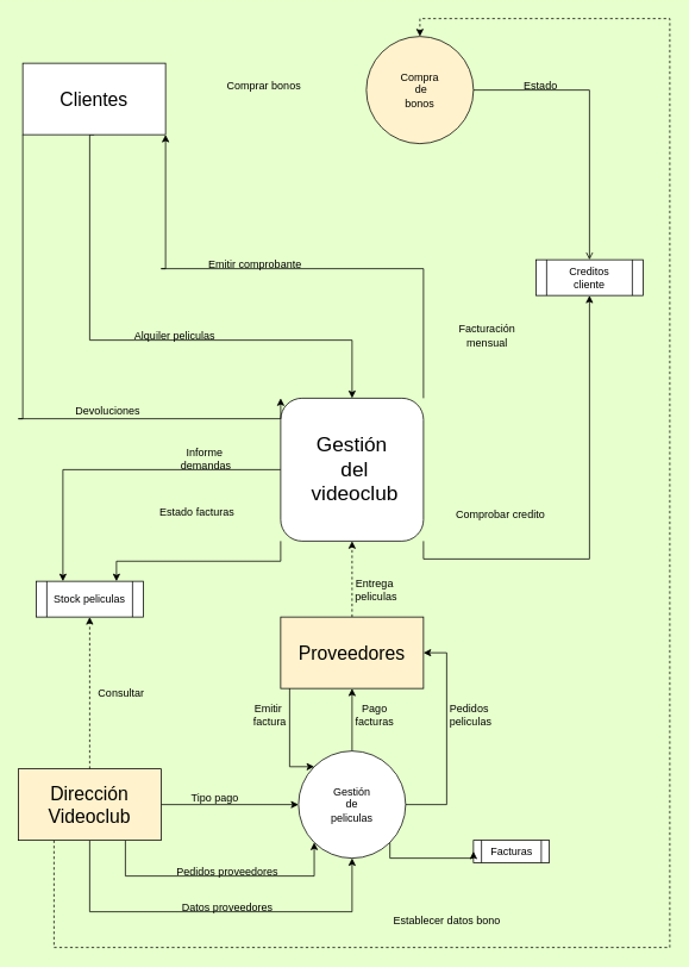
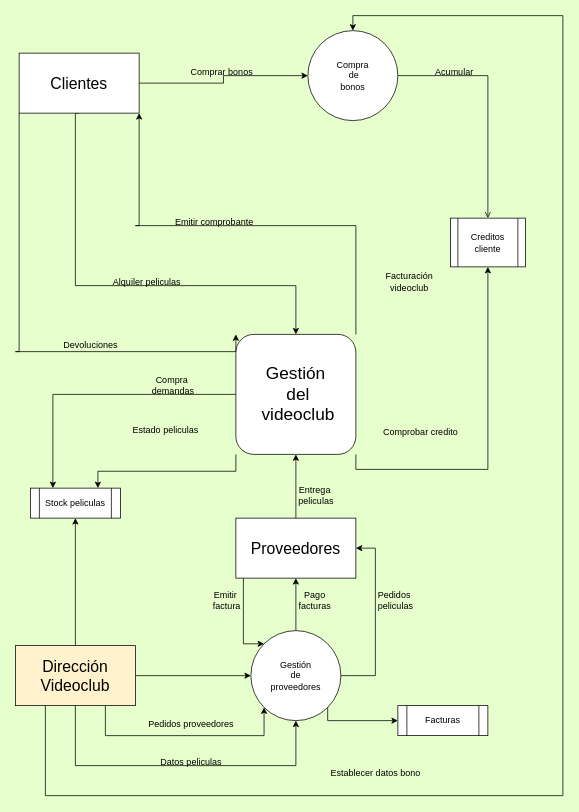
  <mxCell id="0" />
  <mxCell id="1" parent="0" />
  <mxCell id="2" style="edgeStyle=orthogonalEdgeStyle;rounded=0;orthogonalLoop=1;jettySize=auto;html=1;exitX=1;exitY=1;exitDx=0;exitDy=0;entryX=0.5;entryY=1;entryDx=0;entryDy=0;" parent="1" source="5" target="23" edge="1"><mxGeometry relative="1" as="geometry" /></mxCell>
  <mxCell id="3" style="edgeStyle=orthogonalEdgeStyle;rounded=0;orthogonalLoop=1;jettySize=auto;html=1;exitX=0;exitY=0.5;exitDx=0;exitDy=0;entryX=0.25;entryY=0;entryDx=0;entryDy=0;" parent="1" source="5" target="25" edge="1"><mxGeometry relative="1" as="geometry" /></mxCell>
  <mxCell id="4" style="edgeStyle=orthogonalEdgeStyle;rounded=0;orthogonalLoop=1;jettySize=auto;html=1;exitX=0;exitY=1;exitDx=0;exitDy=0;entryX=0.75;entryY=0;entryDx=0;entryDy=0;" parent="1" source="5" target="25" edge="1"><mxGeometry relative="1" as="geometry" /></mxCell>
  <mxCell id="5" value="&lt;div style=&quot;font-size: 23px;&quot;&gt;&lt;font style=&quot;font-size: 23px;&quot;&gt;Gestión&lt;/font&gt;&lt;/div&gt;&lt;div style=&quot;font-size: 23px;&quot;&gt;&lt;font style=&quot;font-size: 23px;&quot;&gt;&amp;nbsp;del&lt;/font&gt;&lt;/div&gt;&lt;div style=&quot;font-size: 23px;&quot;&gt;&lt;font style=&quot;font-size: 23px;&quot;&gt;&amp;nbsp;videoclub&lt;/font&gt;&lt;/div&gt;" style="whiteSpace=wrap;html=1;aspect=fixed;rounded=1;" parent="1" vertex="1"><mxGeometry x="314" y="445" width="160" height="160" as="geometry" /></mxCell>
  <mxCell id="6" style="rounded=0;orthogonalLoop=1;jettySize=auto;html=1;exitX=0.5;exitY=1;exitDx=0;exitDy=0;entryX=0.5;entryY=0;entryDx=0;entryDy=0;edgeStyle=orthogonalEdgeStyle;" parent="1" source="10" target="5" edge="1"><mxGeometry relative="1" as="geometry"><Array as="points"><mxPoint x="100" y="380" /><mxPoint x="394" y="380" /></Array></mxGeometry></mxCell>
  <mxCell id="7" style="rounded=0;orthogonalLoop=1;jettySize=auto;html=1;exitX=1;exitY=1;exitDx=0;exitDy=0;entryX=1;entryY=0;entryDx=0;entryDy=0;startArrow=classic;startFill=1;endArrow=none;endFill=0;edgeStyle=orthogonalEdgeStyle;" parent="1" source="10" target="5" edge="1"><mxGeometry relative="1" as="geometry"><Array as="points"><mxPoint x="180" y="300" /><mxPoint x="451" y="300" /></Array></mxGeometry></mxCell>
  <mxCell id="8" style="rounded=0;orthogonalLoop=1;jettySize=auto;html=1;exitX=0;exitY=1;exitDx=0;exitDy=0;entryX=0;entryY=0;entryDx=0;entryDy=0;edgeStyle=orthogonalEdgeStyle;" parent="1" source="10" target="5" edge="1"><mxGeometry relative="1" as="geometry"><Array as="points"><mxPoint x="20" y="468" /><mxPoint x="300" y="468" /></Array></mxGeometry></mxCell>
+ <mxCell id="9" style="edgeStyle=orthogonalEdgeStyle;rounded=0;orthogonalLoop=1;jettySize=auto;html=1;exitX=1;exitY=0.5;exitDx=0;exitDy=0;entryX=0;entryY=0.5;entryDx=0;entryDy=0;" parent="1" source="10" target="22" edge="1"><mxGeometry relative="1" as="geometry" /></mxCell>
  <mxCell id="10" value="&lt;font style=&quot;font-size: 21px;&quot;&gt;Clientes&lt;/font&gt;" style="rounded=0;whiteSpace=wrap;html=1;" parent="1" vertex="1"><mxGeometry x="25" y="70" width="160" height="80" as="geometry" /></mxCell>
- <mxCell id="11" style="edgeStyle=orthogonalEdgeStyle;rounded=0;orthogonalLoop=1;jettySize=auto;html=1;exitX=0.5;exitY=0;exitDx=0;exitDy=0;entryX=0.5;entryY=1;entryDx=0;entryDy=0;dashed=1;" parent="1" source="12" target="5" edge="1"><mxGeometry relative="1" as="geometry" /></mxCell>
- <mxCell id="12" value="&lt;font style=&quot;font-size: 21px;&quot;&gt;Proveedores&lt;br&gt;&lt;/font&gt;" style="rounded=0;whiteSpace=wrap;html=1;fillColor=#fff2cc;" parent="1" vertex="1"><mxGeometry x="314" y="690" width="160" height="80" as="geometry" /></mxCell>
+ <mxCell id="11" style="edgeStyle=orthogonalEdgeStyle;rounded=0;orthogonalLoop=1;jettySize=auto;html=1;exitX=0.5;exitY=0;exitDx=0;exitDy=0;entryX=0.5;entryY=1;entryDx=0;entryDy=0;" parent="1" source="12" target="5" edge="1"><mxGeometry relative="1" as="geometry" /></mxCell>
+ <mxCell id="12" value="&lt;font style=&quot;font-size: 21px;&quot;&gt;Proveedores&lt;br&gt;&lt;/font&gt;" style="rounded=0;whiteSpace=wrap;html=1;" parent="1" vertex="1"><mxGeometry x="314" y="690" width="160" height="80" as="geometry" /></mxCell>
  <mxCell id="13" value="&lt;div&gt;Alquiler peliculas&lt;/div&gt;" style="text;html=1;align=center;verticalAlign=middle;resizable=0;points=[];autosize=1;strokeColor=none;fillColor=none;rotation=0;" parent="1" vertex="1"><mxGeometry x="140" y="360" width="110" height="30" as="geometry" /></mxCell>
  <mxCell id="14" value="&lt;div&gt;Comprar bonos&lt;/div&gt;" style="text;html=1;align=center;verticalAlign=middle;resizable=0;points=[];autosize=1;strokeColor=none;fillColor=none;rotation=0;" parent="1" vertex="1"><mxGeometry x="240" y="80" width="110" height="30" as="geometry" /></mxCell>
  <mxCell id="15" value="Comprobar credito" style="text;html=1;align=center;verticalAlign=middle;resizable=0;points=[];autosize=1;strokeColor=none;fillColor=none;rotation=0;" parent="1" vertex="1"><mxGeometry x="500" y="560" width="120" height="30" as="geometry" /></mxCell>
  <mxCell id="16" value="&lt;div&gt;Emitir comprobante&lt;/div&gt;" style="text;html=1;align=center;verticalAlign=middle;resizable=0;points=[];autosize=1;strokeColor=none;fillColor=none;rotation=0;" parent="1" vertex="1"><mxGeometry x="220" y="280" width="130" height="30" as="geometry" /></mxCell>
  <mxCell id="17" value="&lt;div&gt;Devoluciones&lt;/div&gt;" style="text;html=1;align=center;verticalAlign=middle;resizable=0;points=[];autosize=1;strokeColor=none;fillColor=none;rotation=0;" parent="1" vertex="1"><mxGeometry x="70" y="445" width="100" height="30" as="geometry" /></mxCell>
  <mxCell id="18" value="&lt;div&gt;Pedidos&lt;/div&gt;&lt;div&gt;&amp;nbsp;peliculas&lt;/div&gt;" style="text;html=1;align=center;verticalAlign=middle;resizable=0;points=[];autosize=1;strokeColor=none;fillColor=none;rotation=0;" parent="1" vertex="1"><mxGeometry x="490" y="780" width="70" height="40" as="geometry" /></mxCell>
  <mxCell id="19" value="&lt;div&gt;Emitir&lt;/div&gt;&lt;div&gt;&amp;nbsp;factura&lt;/div&gt;" style="text;html=1;align=center;verticalAlign=middle;resizable=0;points=[];autosize=1;strokeColor=none;fillColor=none;rotation=0;" parent="1" vertex="1"><mxGeometry x="270" y="780" width="60" height="40" as="geometry" /></mxCell>
  <mxCell id="20" value="&lt;div&gt;Entrega&lt;/div&gt;&lt;div&gt;&amp;nbsp;peliculas&lt;/div&gt;" style="text;html=1;align=center;verticalAlign=middle;resizable=0;points=[];autosize=1;strokeColor=none;fillColor=none;rotation=0;" parent="1" vertex="1"><mxGeometry x="384" y="640" width="70" height="40" as="geometry" /></mxCell>
  <mxCell id="21" style="edgeStyle=orthogonalEdgeStyle;rounded=0;orthogonalLoop=1;jettySize=auto;html=1;exitX=1;exitY=0.5;exitDx=0;exitDy=0;entryX=0.5;entryY=0;entryDx=0;entryDy=0;endArrow=open;" parent="1" source="22" target="23" edge="1"><mxGeometry relative="1" as="geometry" /></mxCell>
- <mxCell id="22" value="&lt;div&gt;Compra&lt;/div&gt;&lt;div&gt;&amp;nbsp;de &lt;br&gt;&lt;/div&gt;&lt;div&gt;bonos&lt;/div&gt;" style="ellipse;whiteSpace=wrap;html=1;aspect=fixed;fillColor=#fff2cc;" parent="1" vertex="1"><mxGeometry x="410" y="40" width="120" height="120" as="geometry" /></mxCell>
- <mxCell id="23" value="Creditos&lt;br&gt;&lt;div&gt;cliente&lt;br&gt;&lt;/div&gt;" style="shape=process;whiteSpace=wrap;html=1;backgroundOutline=1;" parent="1" vertex="1"><mxGeometry x="600" y="290" width="120" height="40" as="geometry" /></mxCell>
- <mxCell id="24" value="Estado" style="text;html=1;align=center;verticalAlign=middle;resizable=0;points=[];autosize=1;strokeColor=none;fillColor=none;" parent="1" vertex="1"><mxGeometry x="570" y="80" width="70" height="30" as="geometry" /></mxCell>
+ <mxCell id="22" value="&lt;div&gt;Compra&lt;/div&gt;&lt;div&gt;&amp;nbsp;de &lt;br&gt;&lt;/div&gt;&lt;div&gt;bonos&lt;/div&gt;" style="ellipse;whiteSpace=wrap;html=1;aspect=fixed;" parent="1" vertex="1"><mxGeometry x="410" y="40" width="120" height="120" as="geometry" /></mxCell>
+ <mxCell id="23" value="Creditos&lt;br&gt;&lt;div&gt;cliente&lt;br&gt;&lt;/div&gt;" style="shape=process;whiteSpace=wrap;html=1;backgroundOutline=1;" parent="1" vertex="1"><mxGeometry x="600" y="290" width="100" height="65" as="geometry" /></mxCell>
+ <mxCell id="24" value="Acumular" style="text;html=1;align=center;verticalAlign=middle;resizable=0;points=[];autosize=1;strokeColor=none;fillColor=none;" parent="1" vertex="1"><mxGeometry x="570" y="80" width="70" height="30" as="geometry" /></mxCell>
  <mxCell id="25" value="Stock peliculas" style="shape=process;whiteSpace=wrap;html=1;backgroundOutline=1;" parent="1" vertex="1"><mxGeometry x="40" y="650" width="120" height="40" as="geometry" /></mxCell>
  <mxCell id="26" style="edgeStyle=orthogonalEdgeStyle;rounded=0;orthogonalLoop=1;jettySize=auto;html=1;exitX=1;exitY=0.5;exitDx=0;exitDy=0;entryX=0;entryY=0.5;entryDx=0;entryDy=0;" parent="1" source="31" target="34" edge="1"><mxGeometry relative="1" as="geometry" /></mxCell>
  <mxCell id="27" style="edgeStyle=orthogonalEdgeStyle;rounded=0;orthogonalLoop=1;jettySize=auto;html=1;exitX=0.5;exitY=1;exitDx=0;exitDy=0;entryX=0.5;entryY=1;entryDx=0;entryDy=0;" parent="1" source="31" target="34" edge="1"><mxGeometry relative="1" as="geometry"><Array as="points"><mxPoint x="100" y="1020" /><mxPoint x="394" y="1020" /></Array></mxGeometry></mxCell>
  <mxCell id="28" style="edgeStyle=orthogonalEdgeStyle;rounded=0;orthogonalLoop=1;jettySize=auto;html=1;exitX=0.75;exitY=1;exitDx=0;exitDy=0;entryX=0;entryY=1;entryDx=0;entryDy=0;" parent="1" source="31" target="34" edge="1"><mxGeometry relative="1" as="geometry"><Array as="points"><mxPoint x="140" y="980" /><mxPoint x="352" y="980" /></Array></mxGeometry></mxCell>
- <mxCell id="29" style="edgeStyle=orthogonalEdgeStyle;rounded=0;orthogonalLoop=1;jettySize=auto;html=1;exitX=0.25;exitY=1;exitDx=0;exitDy=0;entryX=0.5;entryY=0;entryDx=0;entryDy=0;dashed=1;" parent="1" source="31" target="22" edge="1"><mxGeometry relative="1" as="geometry"><mxPoint x="740" y="234" as="targetPoint" /><Array as="points"><mxPoint x="60" y="1060" /><mxPoint x="750" y="1060" /><mxPoint x="750" y="20" /><mxPoint x="470" y="20" /></Array></mxGeometry></mxCell>
- <mxCell id="30" style="edgeStyle=orthogonalEdgeStyle;rounded=0;orthogonalLoop=1;jettySize=auto;html=1;exitX=0.5;exitY=0;exitDx=0;exitDy=0;entryX=0.5;entryY=1;entryDx=0;entryDy=0;dashed=1;" parent="1" source="31" target="25" edge="1"><mxGeometry relative="1" as="geometry" /></mxCell>
+ <mxCell id="29" style="edgeStyle=orthogonalEdgeStyle;rounded=0;orthogonalLoop=1;jettySize=auto;html=1;exitX=0.25;exitY=1;exitDx=0;exitDy=0;entryX=0.5;entryY=0;entryDx=0;entryDy=0;" parent="1" source="31" target="22" edge="1"><mxGeometry relative="1" as="geometry"><mxPoint x="740" y="234" as="targetPoint" /><Array as="points"><mxPoint x="60" y="1060" /><mxPoint x="750" y="1060" /><mxPoint x="750" y="20" /><mxPoint x="470" y="20" /></Array></mxGeometry></mxCell>
+ <mxCell id="30" style="edgeStyle=orthogonalEdgeStyle;rounded=0;orthogonalLoop=1;jettySize=auto;html=1;exitX=0.5;exitY=0;exitDx=0;exitDy=0;entryX=0.5;entryY=1;entryDx=0;entryDy=0;" parent="1" source="31" target="25" edge="1"><mxGeometry relative="1" as="geometry" /></mxCell>
  <mxCell id="31" value="&lt;div style=&quot;font-size: 13px;&quot;&gt;&lt;font style=&quot;font-size: 21px;&quot;&gt;Dirección Videoclub&lt;/font&gt;&lt;/div&gt;" style="rounded=0;whiteSpace=wrap;html=1;fillColor=#fff2cc;" parent="1" vertex="1"><mxGeometry x="20" y="860" width="160" height="80" as="geometry" /></mxCell>
  <mxCell id="32" style="edgeStyle=orthogonalEdgeStyle;rounded=0;orthogonalLoop=1;jettySize=auto;html=1;exitX=0.5;exitY=0;exitDx=0;exitDy=0;entryX=0.5;entryY=1;entryDx=0;entryDy=0;" parent="1" source="34" target="12" edge="1"><mxGeometry relative="1" as="geometry" /></mxCell>
  <mxCell id="33" style="edgeStyle=orthogonalEdgeStyle;rounded=0;orthogonalLoop=1;jettySize=auto;html=1;exitX=1;exitY=0.5;exitDx=0;exitDy=0;entryX=1;entryY=0.5;entryDx=0;entryDy=0;" parent="1" source="34" target="12" edge="1"><mxGeometry relative="1" as="geometry"><Array as="points"><mxPoint x="500" y="900" /><mxPoint x="500" y="730" /></Array></mxGeometry></mxCell>
- <mxCell id="34" value="&lt;div&gt;Gestión&lt;br&gt;&lt;/div&gt;&lt;div&gt;&amp;nbsp;de&amp;nbsp;&lt;/div&gt;&lt;div&gt;peliculas&lt;/div&gt;" style="ellipse;whiteSpace=wrap;html=1;aspect=fixed;" parent="1" vertex="1"><mxGeometry x="334" y="840" width="120" height="120" as="geometry" /></mxCell>
+ <mxCell id="34" value="&lt;div&gt;Gestión&lt;br&gt;&lt;/div&gt;&lt;div&gt;&amp;nbsp;de&amp;nbsp;&lt;/div&gt;&lt;div&gt;proveedores&lt;/div&gt;" style="ellipse;whiteSpace=wrap;html=1;aspect=fixed;" parent="1" vertex="1"><mxGeometry x="334" y="840" width="120" height="120" as="geometry" /></mxCell>
  <mxCell id="35" value="&lt;div&gt;Pago&lt;/div&gt;&lt;div&gt;facturas&lt;/div&gt;" style="text;html=1;align=center;verticalAlign=middle;resizable=0;points=[];autosize=1;strokeColor=none;fillColor=none;rotation=0;" parent="1" vertex="1"><mxGeometry x="384" y="780" width="70" height="40" as="geometry" /></mxCell>
  <mxCell id="36" style="edgeStyle=orthogonalEdgeStyle;rounded=0;orthogonalLoop=1;jettySize=auto;html=1;exitX=0.25;exitY=1;exitDx=0;exitDy=0;entryX=0;entryY=0;entryDx=0;entryDy=0;" parent="1" target="34" edge="1"><mxGeometry relative="1" as="geometry"><mxPoint x="324" y="770" as="sourcePoint" /><mxPoint x="324.52" y="853.2" as="targetPoint" /><Array as="points"><mxPoint x="324" y="858" /></Array></mxGeometry></mxCell>
- <mxCell id="37" value="Datos proveedores" style="text;html=1;align=center;verticalAlign=middle;resizable=0;points=[];autosize=1;strokeColor=none;fillColor=none;" parent="1" vertex="1"><mxGeometry x="194" y="1000" width="120" height="30" as="geometry" /></mxCell>
- <mxCell id="38" value="Pedidos proveedores" style="text;html=1;align=center;verticalAlign=middle;resizable=0;points=[];autosize=1;strokeColor=none;fillColor=none;" parent="1" vertex="1"><mxGeometry x="184" y="960" width="140" height="30" as="geometry" /></mxCell>
+ <mxCell id="37" value="Datos peliculas" style="text;html=1;align=center;verticalAlign=middle;resizable=0;points=[];autosize=1;strokeColor=none;fillColor=none;" parent="1" vertex="1"><mxGeometry x="194" y="1000" width="120" height="30" as="geometry" /></mxCell>
+ <mxCell id="38" value="Pedidos proveedores" style="text;html=1;align=center;verticalAlign=middle;resizable=0;points=[];autosize=1;strokeColor=none;fillColor=none;" parent="1" vertex="1"><mxGeometry x="184" y="950" width="140" height="30" as="geometry" /></mxCell>
  <mxCell id="39" value="Establecer datos bono" style="text;html=1;align=center;verticalAlign=middle;resizable=0;points=[];autosize=1;strokeColor=none;fillColor=none;" parent="1" vertex="1"><mxGeometry x="430" y="1015" width="140" height="30" as="geometry" /></mxCell>
- <mxCell id="40" value="&lt;div&gt;Informe&amp;nbsp;&lt;/div&gt;&lt;div&gt;demandas&lt;/div&gt;" style="text;html=1;align=center;verticalAlign=middle;resizable=0;points=[];autosize=1;strokeColor=none;fillColor=none;" parent="1" vertex="1"><mxGeometry x="190" y="493" width="80" height="40" as="geometry" /></mxCell>
- <mxCell id="41" value="&lt;div&gt;Facturación&lt;/div&gt;&lt;div&gt;mensual&lt;br&gt;&lt;/div&gt;" style="text;html=1;align=center;verticalAlign=middle;resizable=0;points=[];autosize=1;strokeColor=none;fillColor=none;" parent="1" vertex="1"><mxGeometry x="500" y="355" width="90" height="40" as="geometry" /></mxCell>
- <mxCell id="42" value="Consultar" style="text;html=1;align=center;verticalAlign=middle;resizable=0;points=[];autosize=1;strokeColor=none;fillColor=none;" parent="1" vertex="1"><mxGeometry x="100" y="760" width="70" height="30" as="geometry" /></mxCell>
- <mxCell id="43" value="Tipo pago" style="text;html=1;align=center;verticalAlign=middle;resizable=0;points=[];autosize=1;strokeColor=none;fillColor=none;" parent="1" vertex="1"><mxGeometry x="200" y="878" width="80" height="30" as="geometry" /></mxCell>
- <mxCell id="44" value="Estado facturas" style="text;html=1;align=center;verticalAlign=middle;resizable=0;points=[];autosize=1;strokeColor=none;fillColor=none;" parent="1" vertex="1"><mxGeometry x="165" y="558" width="110" height="30" as="geometry" /></mxCell>
- <mxCell id="45" value="Facturas" style="shape=process;whiteSpace=wrap;html=1;backgroundOutline=1;" vertex="1" parent="1"><mxGeometry x="530" y="940" width="85" height="25" as="geometry" /></mxCell>
+ <mxCell id="40" value="&lt;div&gt;Compra&amp;nbsp;&lt;/div&gt;&lt;div&gt;demandas&lt;/div&gt;" style="text;html=1;align=center;verticalAlign=middle;resizable=0;points=[];autosize=1;strokeColor=none;fillColor=none;" parent="1" vertex="1"><mxGeometry x="190" y="493" width="80" height="40" as="geometry" /></mxCell>
+ <mxCell id="41" value="&lt;div&gt;Facturación&lt;/div&gt;&lt;div&gt;videoclub&lt;br&gt;&lt;/div&gt;" style="text;html=1;align=center;verticalAlign=middle;resizable=0;points=[];autosize=1;strokeColor=none;fillColor=none;" parent="1" vertex="1"><mxGeometry x="500" y="355" width="90" height="40" as="geometry" /></mxCell>
+ <mxCell id="44" value="Estado peliculas" style="text;html=1;align=center;verticalAlign=middle;resizable=0;points=[];autosize=1;strokeColor=none;fillColor=none;" parent="1" vertex="1"><mxGeometry x="165" y="558" width="110" height="30" as="geometry" /></mxCell>
+ <mxCell id="45" value="Facturas" style="shape=process;whiteSpace=wrap;html=1;backgroundOutline=1;" vertex="1" parent="1"><mxGeometry x="530" y="940" width="120" height="40" as="geometry" /></mxCell>
  <mxCell id="46" style="edgeStyle=orthogonalEdgeStyle;rounded=0;orthogonalLoop=1;jettySize=auto;html=1;exitX=0;exitY=0.5;exitDx=0;exitDy=0;startArrow=classic;startFill=1;endArrow=none;endFill=0;entryX=1;entryY=1;entryDx=0;entryDy=0;" edge="1" parent="1" source="45" target="34"><mxGeometry relative="1" as="geometry"><mxPoint x="440" y="940" as="targetPoint" /><Array as="points"><mxPoint x="436" y="960" /><mxPoint x="436" y="942" /></Array></mxGeometry></mxCell>
